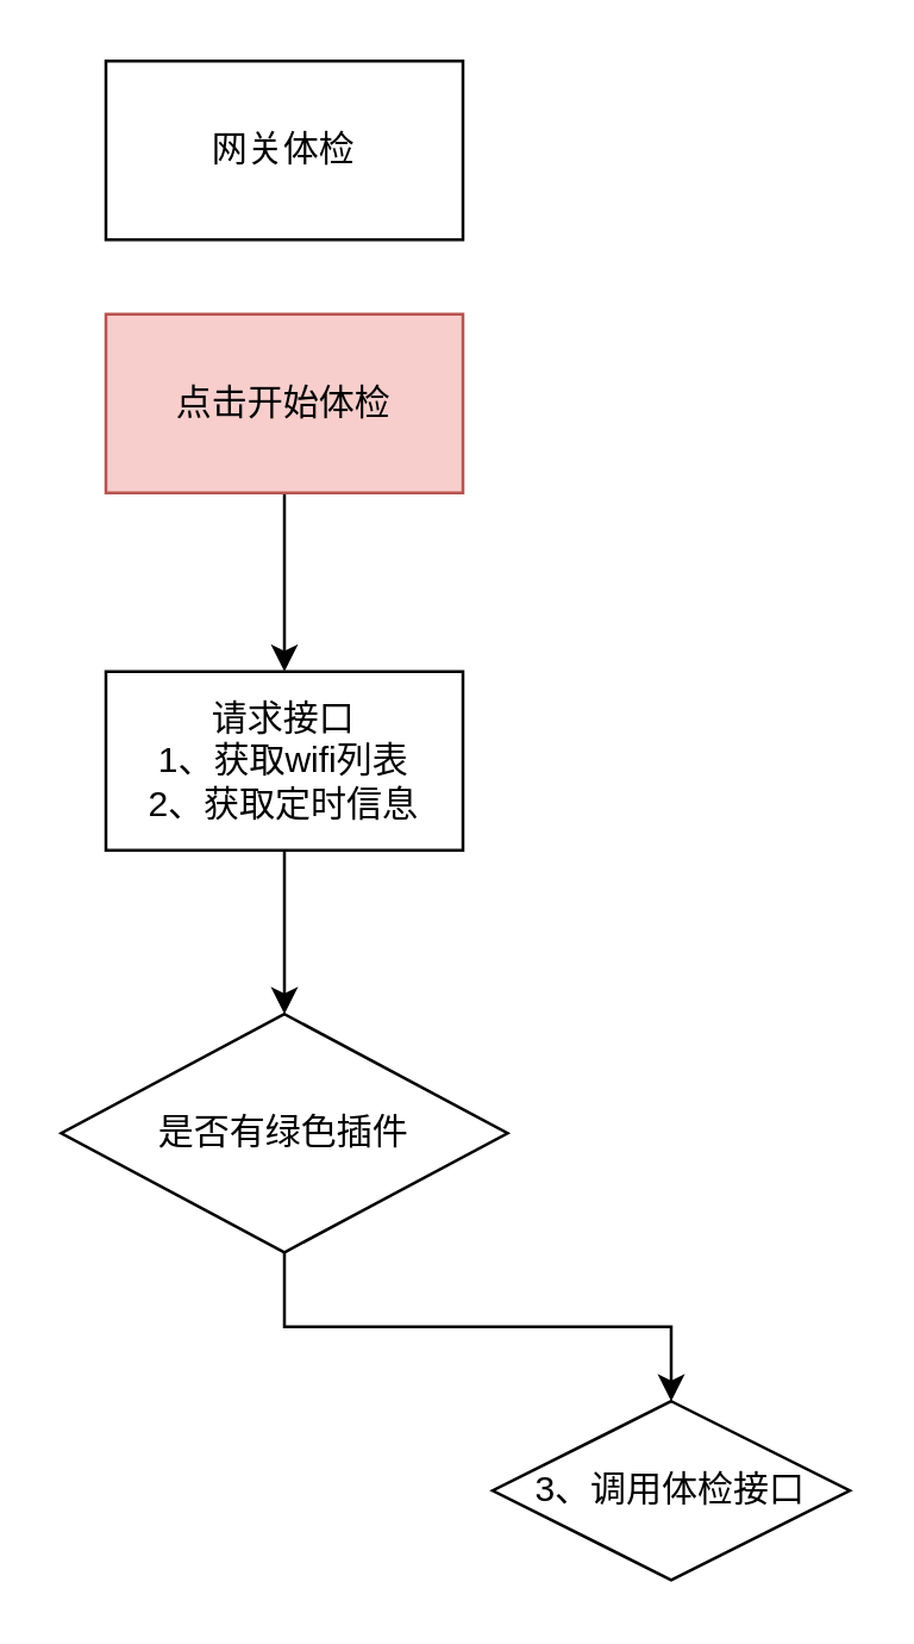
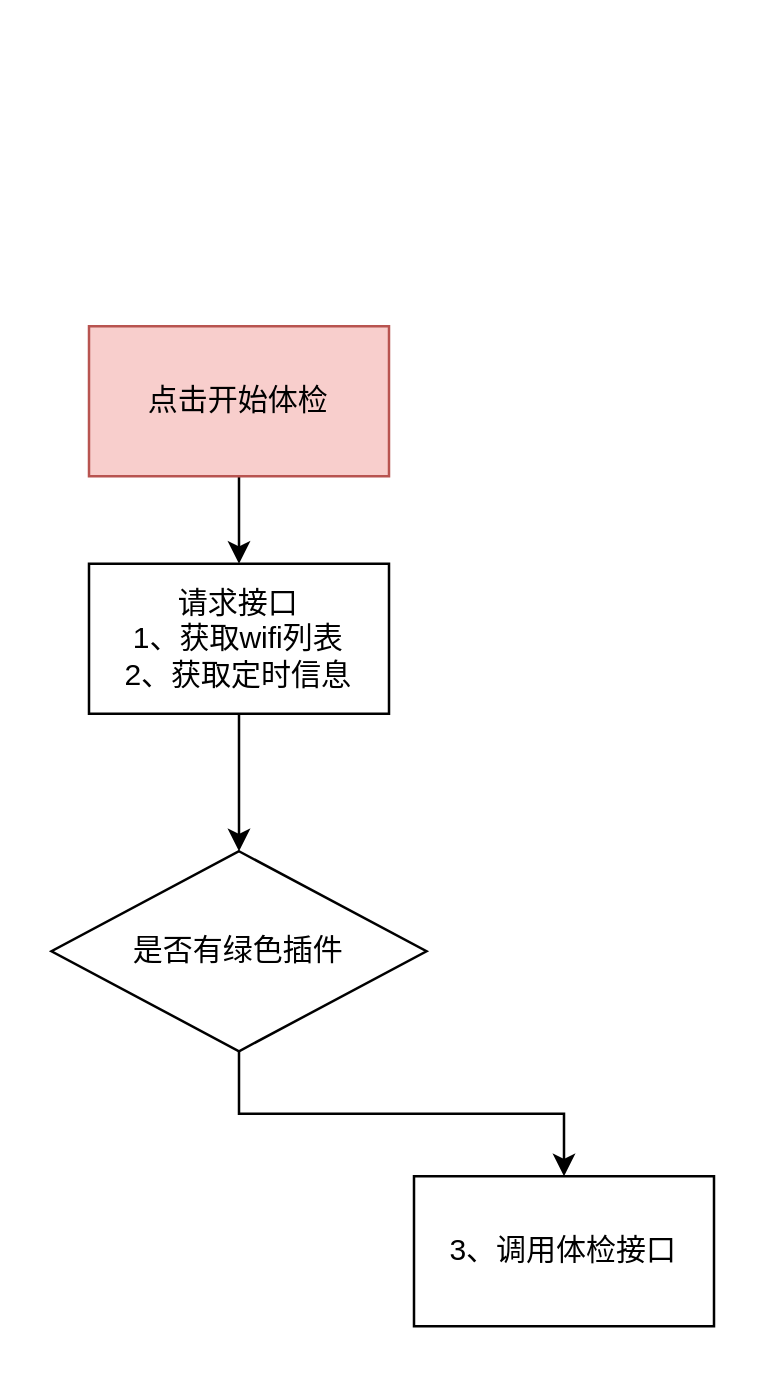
  <mxCell id="0" />
  <mxCell id="1" parent="0" />
- <mxCell id="2" value="网关体检" style="rounded=0;whiteSpace=wrap;html=1;" vertex="1" parent="1"><mxGeometry x="35" y="20" width="120" height="60" as="geometry" /></mxCell>
  <mxCell id="3" style="edgeStyle=orthogonalEdgeStyle;rounded=0;orthogonalLoop=1;jettySize=auto;html=1;exitX=0.5;exitY=1;exitDx=0;exitDy=0;entryX=0.5;entryY=0;entryDx=0;entryDy=0;" edge="1" parent="1" source="4" target="6"><mxGeometry relative="1" as="geometry" /></mxCell>
- <mxCell id="4" value="点击开始体检" style="rounded=0;whiteSpace=wrap;html=1;fillColor=#f8cecc;strokeColor=#b85450;" vertex="1" parent="1"><mxGeometry x="35" y="105" width="120" height="60" as="geometry" /></mxCell>
+ <mxCell id="4" value="点击开始体检" style="rounded=0;whiteSpace=wrap;html=1;fillColor=#f8cecc;strokeColor=#b85450;" vertex="1" parent="1"><mxGeometry x="35" y="130" width="120" height="60" as="geometry" /></mxCell>
  <mxCell id="5" style="edgeStyle=orthogonalEdgeStyle;rounded=0;orthogonalLoop=1;jettySize=auto;html=1;exitX=0.5;exitY=1;exitDx=0;exitDy=0;entryX=0.5;entryY=0;entryDx=0;entryDy=0;" edge="1" parent="1" source="6" target="9"><mxGeometry relative="1" as="geometry" /></mxCell>
  <mxCell id="6" value="请求接口&lt;div&gt;1、获取wifi列表&lt;/div&gt;&lt;div&gt;2、获取定时信息&lt;/div&gt;" style="rounded=0;whiteSpace=wrap;html=1;" vertex="1" parent="1"><mxGeometry x="35" y="225" width="120" height="60" as="geometry" /></mxCell>
- <mxCell id="7" value="3、调用体检接口" style="rhombus;whiteSpace=wrap;html=1;" vertex="1" parent="1"><mxGeometry x="165" y="470" width="120" height="60" as="geometry" /></mxCell>
+ <mxCell id="7" value="3、调用体检接口" style="rounded=0;whiteSpace=wrap;html=1;" vertex="1" parent="1"><mxGeometry x="165" y="470" width="120" height="60" as="geometry" /></mxCell>
  <mxCell id="8" style="edgeStyle=orthogonalEdgeStyle;rounded=0;orthogonalLoop=1;jettySize=auto;html=1;exitX=0.5;exitY=1;exitDx=0;exitDy=0;entryX=0.5;entryY=0;entryDx=0;entryDy=0;" edge="1" parent="1" source="9" target="7"><mxGeometry relative="1" as="geometry" /></mxCell>
  <mxCell id="9" value="是否有绿色插件" style="rhombus;whiteSpace=wrap;html=1;" vertex="1" parent="1"><mxGeometry x="20" y="340" width="150" height="80" as="geometry" /></mxCell>
